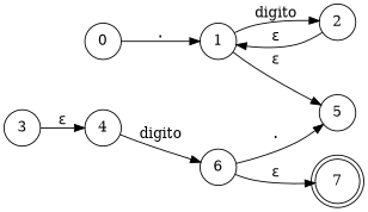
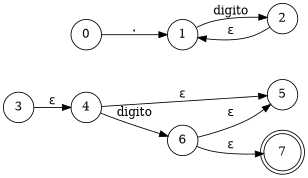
  digraph {
    rankdir=LR
    node [shape=circle]
    0
    1
    2
    3
    4
    5
    6
    n8 [label=7 shape=doublecircle]
    0 -> 1 [label="."]
    1 -> 2 [label=digito]
    2 -> 1 [label="ε"]
    3 -> 4 [label="ε"]
-   1 -> 5 [label="ε"]
+   4 -> 5 [label="ε"]
    4 -> 6 [label=digito]
-   6 -> 5 [label="."]
+   6 -> 5 [label="ε"]
    6 -> n8 [label="ε"]
  }
